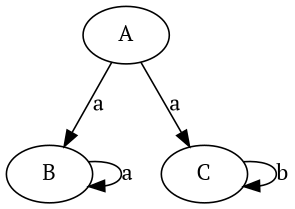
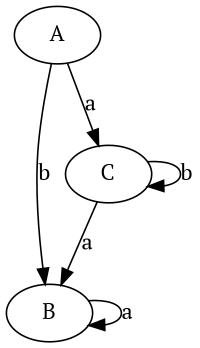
  digraph {
    fontname="PT Serif"
    node [fontname="PT Serif"]
    edge [fontname="PT Serif"]
    A
    B
    C
-   A -> B [label=a]
+   A -> B [label=b]
    A -> C [label=a]
    B -> B [label=a]
+   C -> B [label=a]
    C -> C [label=b]
  }
